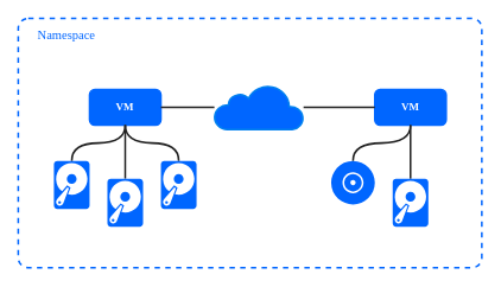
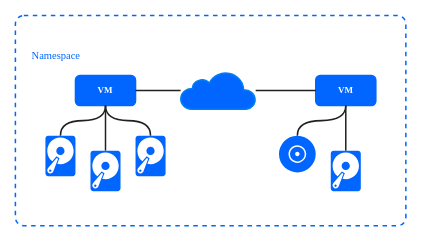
  <mxCell id="0" />
  <mxCell id="1" parent="0" />
  <mxCell id="2" value="" style="rounded=1;whiteSpace=wrap;html=1;fillColor=#FFFFFF;fontColor=#0066ff;strokeColor=#0066ff;arcSize=4;strokeWidth=2;fontFamily=JetBrains Mono;fontSource=https%3A%2F%2Ffonts.googleapis.com%2Fcss%3Ffamily%3DJetBrains%2BMono;dashed=1;" parent="1" vertex="1"><mxGeometry x="20" y="20" width="520" height="280" as="geometry" /></mxCell>
- <mxCell id="3" value="Namespace" style="text;html=1;strokeColor=none;fillColor=none;align=left;verticalAlign=middle;whiteSpace=wrap;rounded=0;fontColor=#0066ff;strokeWidth=2;fontFamily=JetBrains Mono;fontSource=https%3A%2F%2Ffonts.googleapis.com%2Fcss%3Ffamily%3DJetBrains%2BMono;fontSize=14;" parent="1" vertex="1"><mxGeometry x="40" y="30" width="60" height="20" as="geometry" /></mxCell>
+ <mxCell id="3" value="Namespace" style="text;html=1;strokeColor=none;fillColor=none;align=left;verticalAlign=middle;whiteSpace=wrap;rounded=0;fontColor=#0066ff;strokeWidth=2;fontFamily=JetBrains Mono;fontSource=https%3A%2F%2Ffonts.googleapis.com%2Fcss%3Ffamily%3DJetBrains%2BMono;fontSize=14;" parent="1" vertex="1"><mxGeometry x="40" y="65" width="60" height="20" as="geometry" /></mxCell>
  <mxCell id="4" value="VM" style="rounded=1;whiteSpace=wrap;html=1;fillColor=#0066ff;fontColor=#FFFFFF;strokeColor=#0066ff;strokeWidth=2;fontFamily=JetBrains Mono;fontSource=https%3A%2F%2Ffonts.googleapis.com%2Fcss%3Ffamily%3DJetBrains%2BMono;fontStyle=1" parent="1" vertex="1"><mxGeometry x="100" y="100" width="80" height="40" as="geometry" /></mxCell>
  <mxCell id="5" style="edgeStyle=orthogonalEdgeStyle;html=1;fontSize=14;curved=1;endArrow=none;endFill=0;strokeWidth=2;strokeColor=#212121;" parent="1" source="6" target="4" edge="1"><mxGeometry relative="1" as="geometry" /></mxCell>
  <mxCell id="6" value="" style="sketch=0;pointerEvents=1;shadow=0;dashed=0;html=1;strokeColor=none;fillColor=#0066FF;labelPosition=center;verticalLabelPosition=bottom;verticalAlign=top;outlineConnect=0;align=center;shape=mxgraph.office.devices.hard_disk;fontSize=14;" parent="1" vertex="1"><mxGeometry x="60" y="180" width="40" height="54" as="geometry" /></mxCell>
  <mxCell id="7" style="edgeStyle=orthogonalEdgeStyle;curved=1;html=1;strokeWidth=2;fontSize=14;endArrow=none;endFill=0;strokeColor=#212121;" parent="1" source="8" target="4" edge="1"><mxGeometry relative="1" as="geometry" /></mxCell>
  <mxCell id="8" value="" style="sketch=0;pointerEvents=1;shadow=0;dashed=0;html=1;strokeColor=none;fillColor=#0066FF;labelPosition=center;verticalLabelPosition=bottom;verticalAlign=top;outlineConnect=0;align=center;shape=mxgraph.office.devices.hard_disk;fontSize=14;" parent="1" vertex="1"><mxGeometry x="120" y="200" width="40" height="54" as="geometry" /></mxCell>
  <mxCell id="9" style="edgeStyle=orthogonalEdgeStyle;curved=1;html=1;strokeWidth=2;fontSize=14;endArrow=none;endFill=0;strokeColor=#212121;" parent="1" source="10" target="4" edge="1"><mxGeometry relative="1" as="geometry" /></mxCell>
  <mxCell id="10" value="" style="sketch=0;pointerEvents=1;shadow=0;dashed=0;html=1;strokeColor=none;fillColor=#0066FF;labelPosition=center;verticalLabelPosition=bottom;verticalAlign=top;outlineConnect=0;align=center;shape=mxgraph.office.devices.hard_disk;fontSize=14;" parent="1" vertex="1"><mxGeometry x="180" y="180" width="40" height="54" as="geometry" /></mxCell>
  <mxCell id="11" value="VM" style="rounded=1;whiteSpace=wrap;html=1;fillColor=#0066ff;fontColor=#FFFFFF;strokeColor=#0066ff;strokeWidth=2;fontFamily=JetBrains Mono;fontSource=https%3A%2F%2Ffonts.googleapis.com%2Fcss%3Ffamily%3DJetBrains%2BMono;fontStyle=1" parent="1" vertex="1"><mxGeometry x="420" y="100" width="80" height="40" as="geometry" /></mxCell>
  <mxCell id="12" style="edgeStyle=orthogonalEdgeStyle;curved=1;html=1;entryX=0.5;entryY=1;entryDx=0;entryDy=0;strokeWidth=2;fontSize=14;endArrow=none;endFill=0;strokeColor=#212121;" parent="1" source="13" target="11" edge="1"><mxGeometry relative="1" as="geometry" /></mxCell>
  <mxCell id="13" value="" style="sketch=0;pointerEvents=1;shadow=0;dashed=0;html=1;strokeColor=none;fillColor=#0066FF;labelPosition=center;verticalLabelPosition=bottom;verticalAlign=top;outlineConnect=0;align=center;shape=mxgraph.office.devices.hard_disk;fontSize=14;" parent="1" vertex="1"><mxGeometry x="440" y="200" width="40" height="54" as="geometry" /></mxCell>
  <mxCell id="14" style="edgeStyle=orthogonalEdgeStyle;curved=1;html=1;strokeWidth=2;fontSize=14;endArrow=none;endFill=0;strokeColor=#212121;" parent="1" source="15" target="11" edge="1"><mxGeometry relative="1" as="geometry" /></mxCell>
  <mxCell id="15" value="" style="sketch=0;pointerEvents=1;shadow=0;dashed=0;html=1;strokeColor=none;fillColor=#0066FF;labelPosition=center;verticalLabelPosition=bottom;verticalAlign=top;outlineConnect=0;align=center;shape=mxgraph.office.devices.cd_dvd;fontSize=14;" parent="1" vertex="1"><mxGeometry x="371" y="180" width="49" height="49" as="geometry" /></mxCell>
  <mxCell id="16" style="edgeStyle=orthogonalEdgeStyle;curved=1;html=1;strokeWidth=2;fontSize=14;endArrow=none;endFill=0;strokeColor=#212121;" parent="1" source="18" target="4" edge="1"><mxGeometry relative="1" as="geometry" /></mxCell>
  <mxCell id="17" style="edgeStyle=orthogonalEdgeStyle;curved=1;html=1;strokeWidth=2;fontSize=14;endArrow=none;endFill=0;strokeColor=#212121;" parent="1" source="18" target="11" edge="1"><mxGeometry relative="1" as="geometry" /></mxCell>
  <mxCell id="18" value="" style="html=1;verticalLabelPosition=bottom;align=center;labelBackgroundColor=#ffffff;verticalAlign=top;strokeWidth=2;strokeColor=#0080F0;shadow=0;dashed=0;shape=mxgraph.ios7.icons.cloud;fontSize=14;fillColor=#0066FF;" parent="1" vertex="1"><mxGeometry x="240" y="95" width="100" height="50" as="geometry" /></mxCell>
